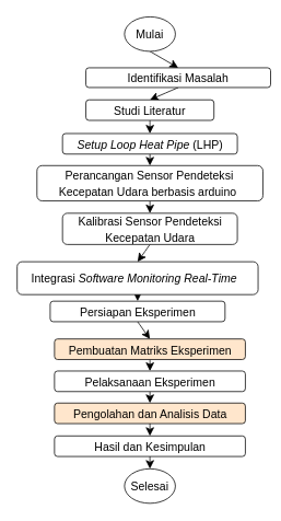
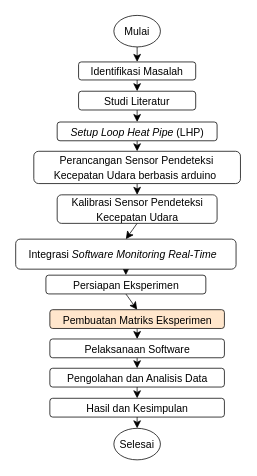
  <mxCell id="0" />
  <mxCell id="1" parent="0" />
  <mxCell id="2" style="edgeStyle=none;curved=1;rounded=0;orthogonalLoop=1;jettySize=auto;html=1;exitX=0.5;exitY=1;exitDx=0;exitDy=0;entryX=0.5;entryY=0;entryDx=0;entryDy=0;fontSize=12;startSize=8;endSize=8;" edge="1" parent="1" source="3" target="5"><mxGeometry relative="1" as="geometry" /></mxCell>
  <mxCell id="3" value="&lt;font style=&quot;font-size: 14px;&quot;&gt;Mulai&lt;/font&gt;" style="ellipse;whiteSpace=wrap;html=1;fontSize=16;" vertex="1" parent="1"><mxGeometry x="151.01" y="20" width="62" height="42" as="geometry" /></mxCell>
  <mxCell id="4" style="edgeStyle=none;curved=1;rounded=0;orthogonalLoop=1;jettySize=auto;html=1;exitX=0.5;exitY=1;exitDx=0;exitDy=0;entryX=0.5;entryY=0;entryDx=0;entryDy=0;fontSize=12;startSize=8;endSize=8;" edge="1" parent="1" source="5" target="7"><mxGeometry relative="1" as="geometry" /></mxCell>
- <mxCell id="5" value="&lt;font style=&quot;font-size: 14px;&quot;&gt;Identifikasi Masalah&lt;/font&gt;" style="rounded=1;whiteSpace=wrap;html=1;fontSize=16;" vertex="1" parent="1"><mxGeometry x="104" y="82" width="225" height="24" as="geometry" /></mxCell>
+ <mxCell id="5" value="&lt;font style=&quot;font-size: 14px;&quot;&gt;Identifikasi Masalah&lt;/font&gt;" style="rounded=1;whiteSpace=wrap;html=1;fontSize=16;" vertex="1" parent="1"><mxGeometry x="104" y="82" width="156" height="24" as="geometry" /></mxCell>
  <mxCell id="6" style="edgeStyle=none;curved=1;rounded=0;orthogonalLoop=1;jettySize=auto;html=1;exitX=0.5;exitY=1;exitDx=0;exitDy=0;entryX=0.5;entryY=0;entryDx=0;entryDy=0;fontSize=12;startSize=8;endSize=8;" edge="1" parent="1" source="7" target="9"><mxGeometry relative="1" as="geometry" /></mxCell>
  <mxCell id="7" value="&lt;font style=&quot;font-size: 14px;&quot;&gt;Studi Literatur&lt;/font&gt;" style="rounded=1;whiteSpace=wrap;html=1;fontSize=16;" vertex="1" parent="1"><mxGeometry x="104" y="121" width="156" height="25" as="geometry" /></mxCell>
  <mxCell id="8" style="edgeStyle=none;curved=1;rounded=0;orthogonalLoop=1;jettySize=auto;html=1;exitX=0.5;exitY=1;exitDx=0;exitDy=0;entryX=0.5;entryY=0;entryDx=0;entryDy=0;fontSize=12;startSize=8;endSize=8;" edge="1" parent="1" source="9" target="11"><mxGeometry relative="1" as="geometry" /></mxCell>
  <mxCell id="9" value="&lt;font style=&quot;font-size: 14px;&quot;&gt;&lt;i&gt;Setup Loop Heat Pipe&amp;nbsp;&lt;/i&gt;(LHP)&lt;/font&gt;" style="rounded=1;whiteSpace=wrap;html=1;fontSize=16;" vertex="1" parent="1"><mxGeometry x="75.5" y="162" width="213" height="25" as="geometry" /></mxCell>
  <mxCell id="10" style="edgeStyle=none;curved=1;rounded=0;orthogonalLoop=1;jettySize=auto;html=1;exitX=0.5;exitY=1;exitDx=0;exitDy=0;entryX=0.5;entryY=0;entryDx=0;entryDy=0;fontSize=12;startSize=8;endSize=8;" edge="1" parent="1" source="11" target="13"><mxGeometry relative="1" as="geometry" /></mxCell>
  <mxCell id="11" value="&lt;font style=&quot;font-size: 14px;&quot;&gt;Perancangan Sensor Pendeteksi Kecepatan Udara berbasis arduino&amp;nbsp;&lt;/font&gt;" style="rounded=1;whiteSpace=wrap;html=1;fontSize=16;" vertex="1" parent="1"><mxGeometry x="44.38" y="201" width="275.25" height="43" as="geometry" /></mxCell>
  <mxCell id="12" style="edgeStyle=none;curved=1;rounded=0;orthogonalLoop=1;jettySize=auto;html=1;exitX=0.5;exitY=1;exitDx=0;exitDy=0;entryX=0.5;entryY=0;entryDx=0;entryDy=0;fontSize=12;startSize=8;endSize=8;" edge="1" parent="1" source="13" target="15"><mxGeometry relative="1" as="geometry" /></mxCell>
  <mxCell id="13" value="&lt;font style=&quot;font-size: 14px;&quot;&gt;Kalibrasi Sensor Pendeteksi Kecepatan Udara&lt;/font&gt;" style="rounded=1;whiteSpace=wrap;html=1;fontSize=16;" vertex="1" parent="1"><mxGeometry x="75.5" y="259" width="213" height="38" as="geometry" /></mxCell>
  <mxCell id="14" style="edgeStyle=none;curved=1;rounded=0;orthogonalLoop=1;jettySize=auto;html=1;exitX=0.5;exitY=1;exitDx=0;exitDy=0;entryX=0.5;entryY=0;entryDx=0;entryDy=0;fontSize=12;startSize=8;endSize=8;" edge="1" parent="1" source="15" target="17"><mxGeometry relative="1" as="geometry" /></mxCell>
  <mxCell id="15" value="&lt;font style=&quot;font-size: 14px;&quot;&gt;Integrasi &lt;i&gt;Software Monitoring&lt;/i&gt;&amp;nbsp;&lt;i&gt;Real-Time&lt;/i&gt;&amp;nbsp;&amp;nbsp;&lt;/font&gt;" style="rounded=1;whiteSpace=wrap;html=1;fontSize=16;" vertex="1" parent="1"><mxGeometry x="20.25" y="318" width="293.5" height="40" as="geometry" /></mxCell>
  <mxCell id="16" style="edgeStyle=none;curved=1;rounded=0;orthogonalLoop=1;jettySize=auto;html=1;exitX=0.5;exitY=1;exitDx=0;exitDy=0;entryX=0.5;entryY=0;entryDx=0;entryDy=0;fontSize=12;startSize=8;endSize=8;" edge="1" parent="1" source="17" target="19"><mxGeometry relative="1" as="geometry" /></mxCell>
  <mxCell id="17" value="&lt;font style=&quot;font-size: 14px;&quot;&gt;Persiapan Eksperimen&lt;/font&gt;" style="rounded=1;whiteSpace=wrap;html=1;fontSize=16;" vertex="1" parent="1"><mxGeometry x="60.5" y="366" width="213" height="25" as="geometry" /></mxCell>
  <mxCell id="18" style="edgeStyle=none;curved=1;rounded=0;orthogonalLoop=1;jettySize=auto;html=1;exitX=0.5;exitY=1;exitDx=0;exitDy=0;entryX=0.5;entryY=0;entryDx=0;entryDy=0;fontSize=12;startSize=8;endSize=8;" edge="1" parent="1" source="19" target="21"><mxGeometry relative="1" as="geometry" /></mxCell>
  <mxCell id="19" value="&lt;font style=&quot;font-size: 14px;&quot;&gt;Pembuatan Matriks Eksperimen&lt;/font&gt;" style="rounded=1;whiteSpace=wrap;html=1;fontSize=16;fillColor=#ffe6cc;" vertex="1" parent="1"><mxGeometry x="65.76" y="412" width="232.5" height="25" as="geometry" /></mxCell>
  <mxCell id="20" style="edgeStyle=none;curved=1;rounded=0;orthogonalLoop=1;jettySize=auto;html=1;exitX=0.5;exitY=1;exitDx=0;exitDy=0;entryX=0.5;entryY=0;entryDx=0;entryDy=0;fontSize=12;startSize=8;endSize=8;" edge="1" parent="1" source="21" target="23"><mxGeometry relative="1" as="geometry" /></mxCell>
- <mxCell id="21" value="&lt;font style=&quot;font-size: 14px;&quot;&gt;Pelaksanaan Eksperimen&lt;/font&gt;" style="rounded=1;whiteSpace=wrap;html=1;fontSize=16;" vertex="1" parent="1"><mxGeometry x="65.75" y="451" width="232.5" height="25" as="geometry" /></mxCell>
+ <mxCell id="21" value="&lt;font style=&quot;font-size: 14px;&quot;&gt;Pelaksanaan Software&lt;/font&gt;" style="rounded=1;whiteSpace=wrap;html=1;fontSize=16;" vertex="1" parent="1"><mxGeometry x="65.75" y="451" width="232.5" height="25" as="geometry" /></mxCell>
  <mxCell id="22" style="edgeStyle=none;curved=1;rounded=0;orthogonalLoop=1;jettySize=auto;html=1;exitX=0.5;exitY=1;exitDx=0;exitDy=0;entryX=0.5;entryY=0;entryDx=0;entryDy=0;fontSize=12;startSize=8;endSize=8;" edge="1" parent="1" source="23" target="25"><mxGeometry relative="1" as="geometry" /></mxCell>
- <mxCell id="23" value="&lt;font style=&quot;font-size: 14px;&quot;&gt;Pengolahan dan Analisis Data&lt;/font&gt;" style="rounded=1;whiteSpace=wrap;html=1;fontSize=16;fillColor=#ffe6cc;" vertex="1" parent="1"><mxGeometry x="65.75" y="490" width="232.5" height="25" as="geometry" /></mxCell>
+ <mxCell id="23" value="&lt;font style=&quot;font-size: 14px;&quot;&gt;Pengolahan dan Analisis Data&lt;/font&gt;" style="rounded=1;whiteSpace=wrap;html=1;fontSize=16;" vertex="1" parent="1"><mxGeometry x="65.75" y="490" width="232.5" height="25" as="geometry" /></mxCell>
  <mxCell id="24" style="edgeStyle=none;curved=1;rounded=0;orthogonalLoop=1;jettySize=auto;html=1;fontSize=12;startSize=8;endSize=8;" edge="1" parent="1" source="25" target="26"><mxGeometry relative="1" as="geometry" /></mxCell>
  <mxCell id="25" value="&lt;font style=&quot;font-size: 14px;&quot;&gt;Hasil dan Kesimpulan&lt;/font&gt;" style="rounded=1;whiteSpace=wrap;html=1;fontSize=16;" vertex="1" parent="1"><mxGeometry x="65.75" y="530" width="232.5" height="25" as="geometry" /></mxCell>
  <mxCell id="26" value="&lt;font style=&quot;font-size: 14px;&quot;&gt;Selesai&lt;/font&gt;" style="ellipse;whiteSpace=wrap;html=1;fontSize=16;" vertex="1" parent="1"><mxGeometry x="151" y="570" width="62" height="42" as="geometry" /></mxCell>
